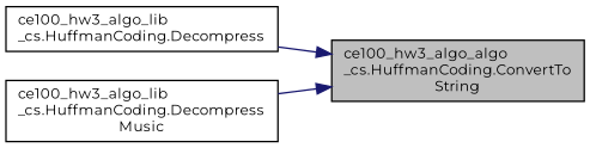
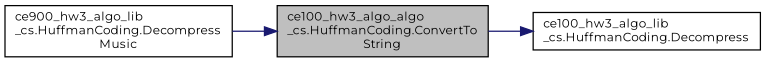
  digraph {
    fontname=Montserrat
    rankdir=RL
    node [color=black fillcolor=white fontname=Montserrat fontsize=10 shape=record style=filled]
    edge [color=midnightblue dir=back fontname=Montserrat fontsize=10 labelfontname=Helvetica labelfontsize=10 style=solid]
    n1 [fillcolor=grey75 fontcolor=black height=0.2 label="ce100_hw3_algo_algo\l_cs.HuffmanCoding.ConvertTo\lString" width=0.4]
    n2 [height=0.2 label="ce100_hw3_algo_lib\l_cs.HuffmanCoding.Decompress" width=0.4]
-   n3 [height=0.2 label="ce100_hw3_algo_lib\l_cs.HuffmanCoding.Decompress\lMusic" width=0.4]
-   n1 -> n2
+   n3 [height=0.2 label="ce900_hw3_algo_lib\l_cs.HuffmanCoding.Decompress\lMusic" width=0.4]
+   n2 -> n1
    n1 -> n3
  }
